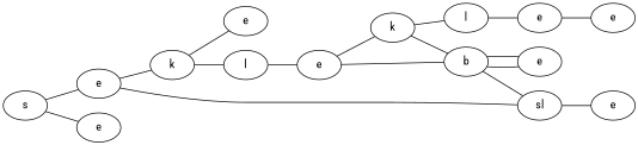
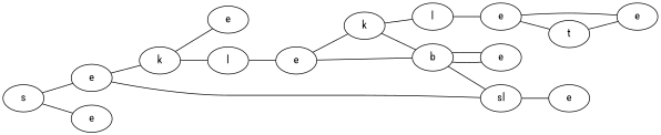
  graph {
    fontname="Roboto Condensed"
    rankdir=LR
    node [fontname="Roboto Condensed"]
    edge [fontname="Roboto Condensed"]
    n1 [label=s]
    n2 [label=e]
    n3 [label=e]
    n4 [label=sl]
    n5 [label=e]
    n6 [label=k]
    n7 [label=l]
    n8 [label=e]
    n9 [label=e]
    n10 [label=k]
    n11 [label=b]
    n12 [label=l]
    n13 [label=e]
    n14 [label=e]
+   n15 [label=t]
    n16 [label=e]
    n1 -- n2
    n1 -- n3
    n2 -- n6
    n4 -- n2
    n4 -- n5
    n6 -- n7
    n6 -- n8
    n7 -- n9
    n9 -- n10
    n9 -- n11
    n10 -- n11
    n10 -- n12
    n11 -- n4
    n11 -- n13
    n11 -- n13
    n12 -- n14
+   n14 -- n15
    n14 -- n16
+   n15 -- n16
  }
